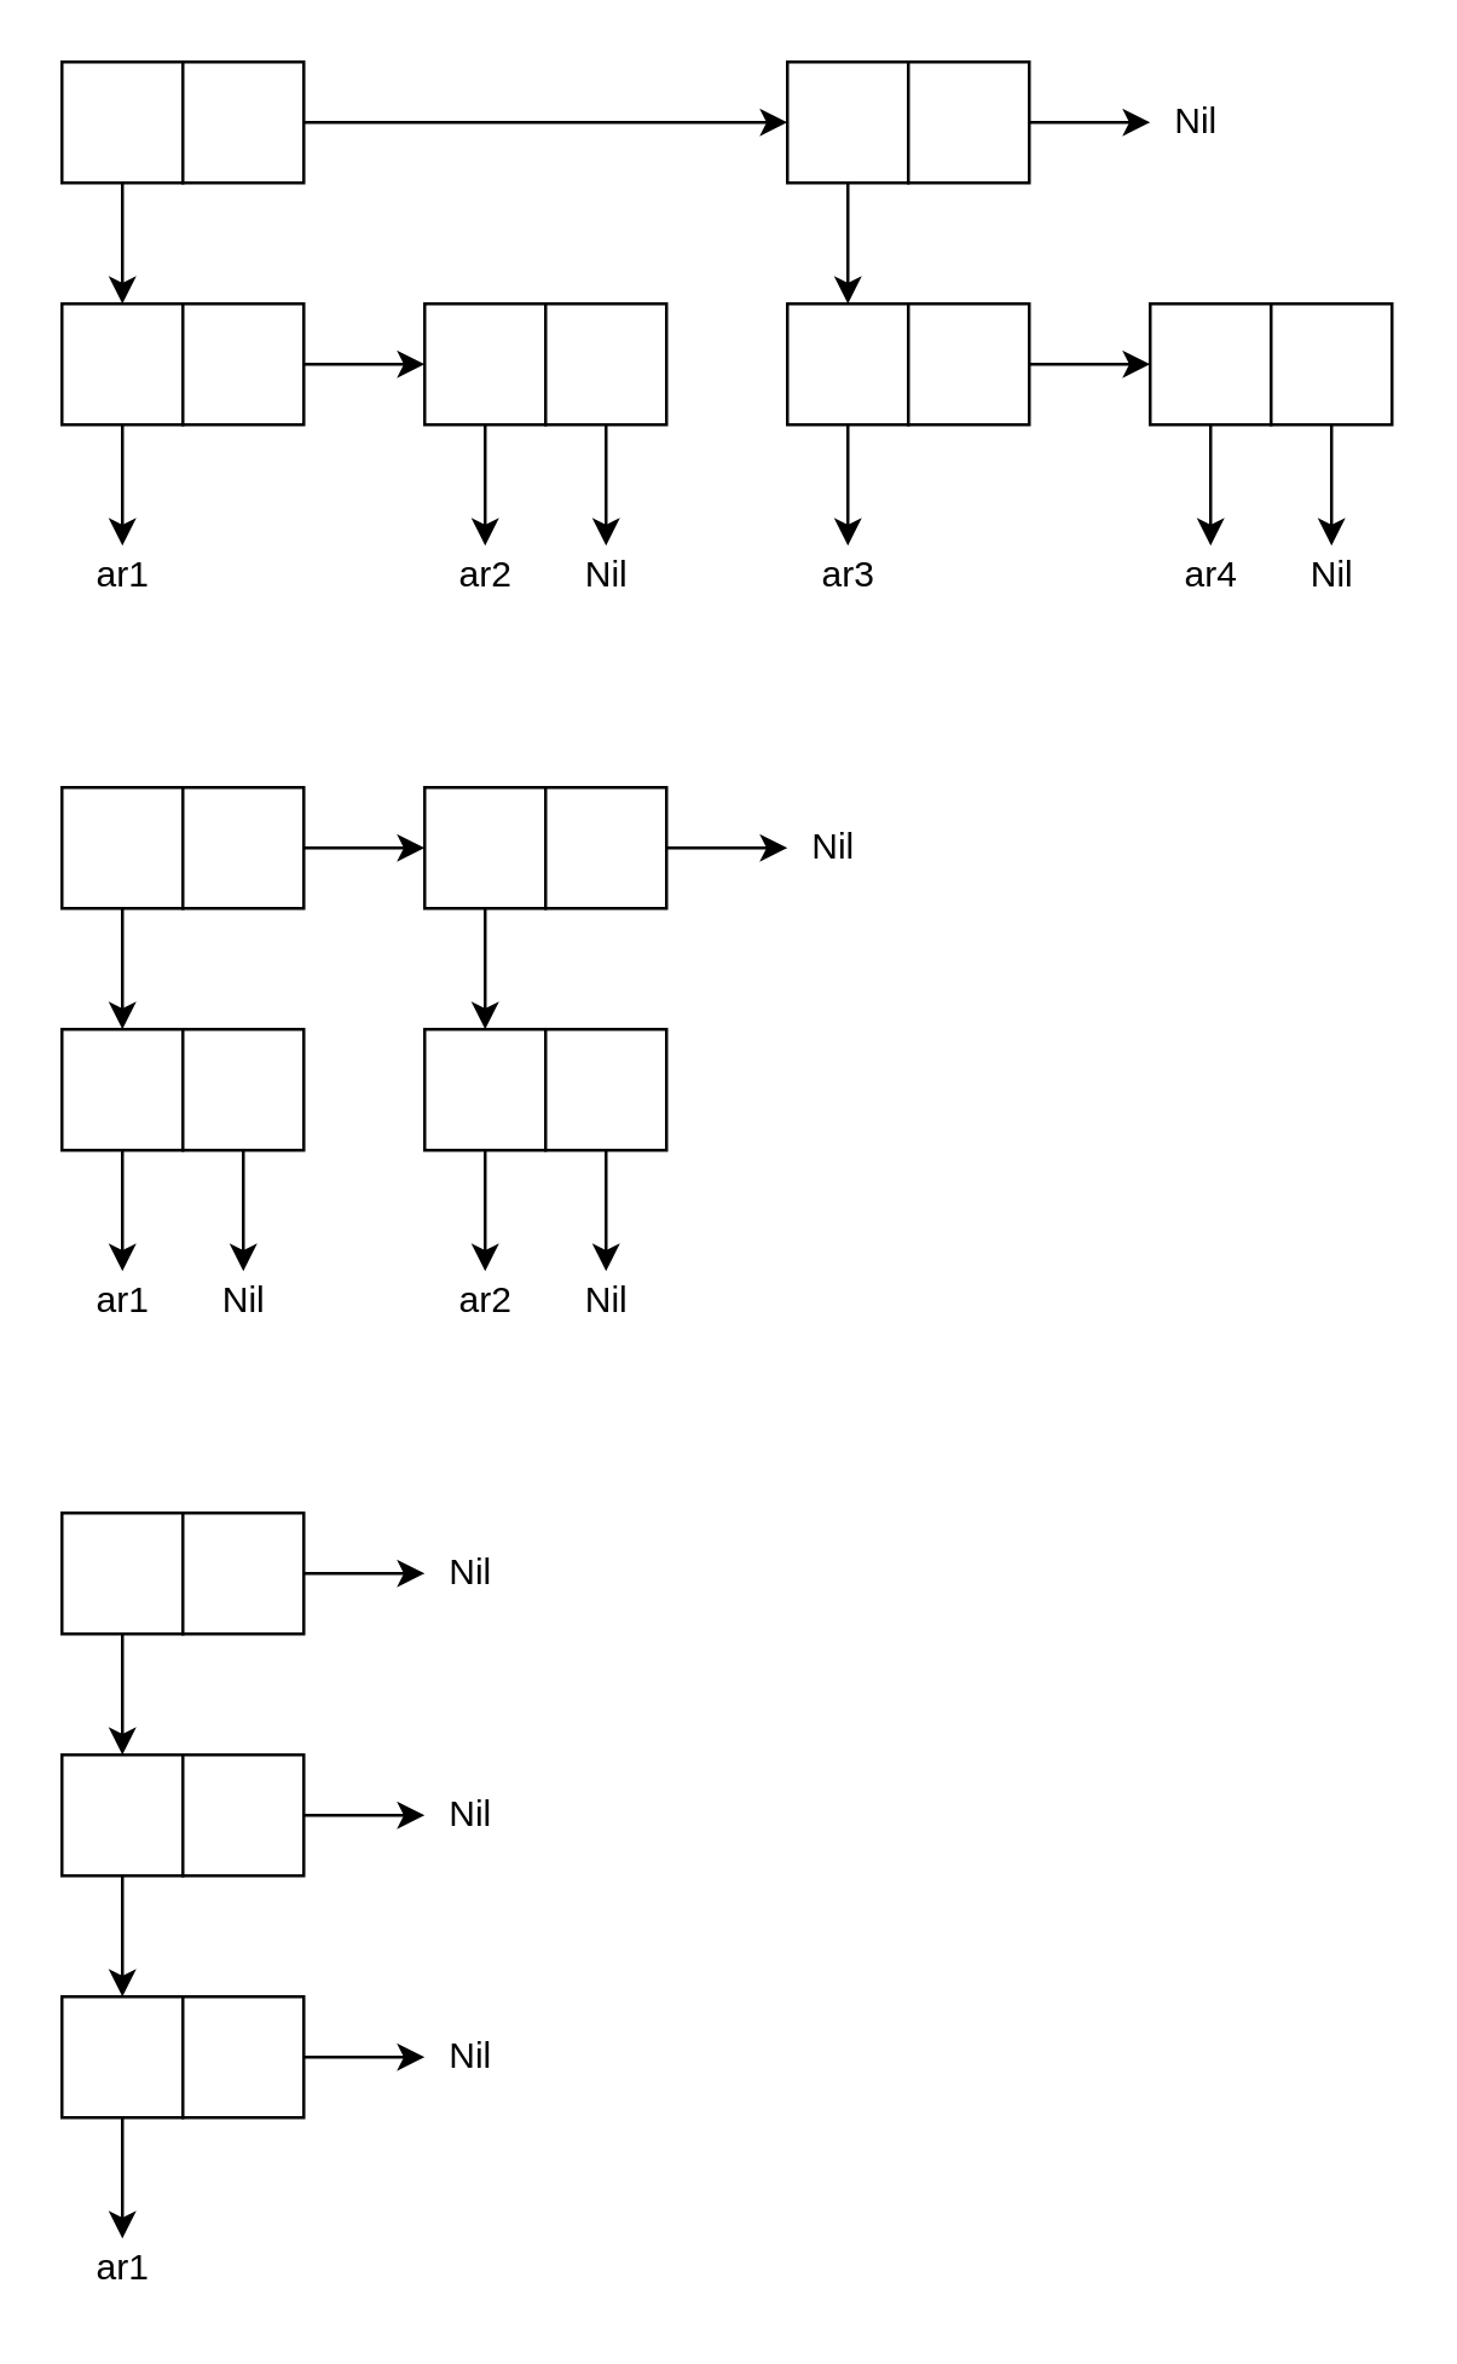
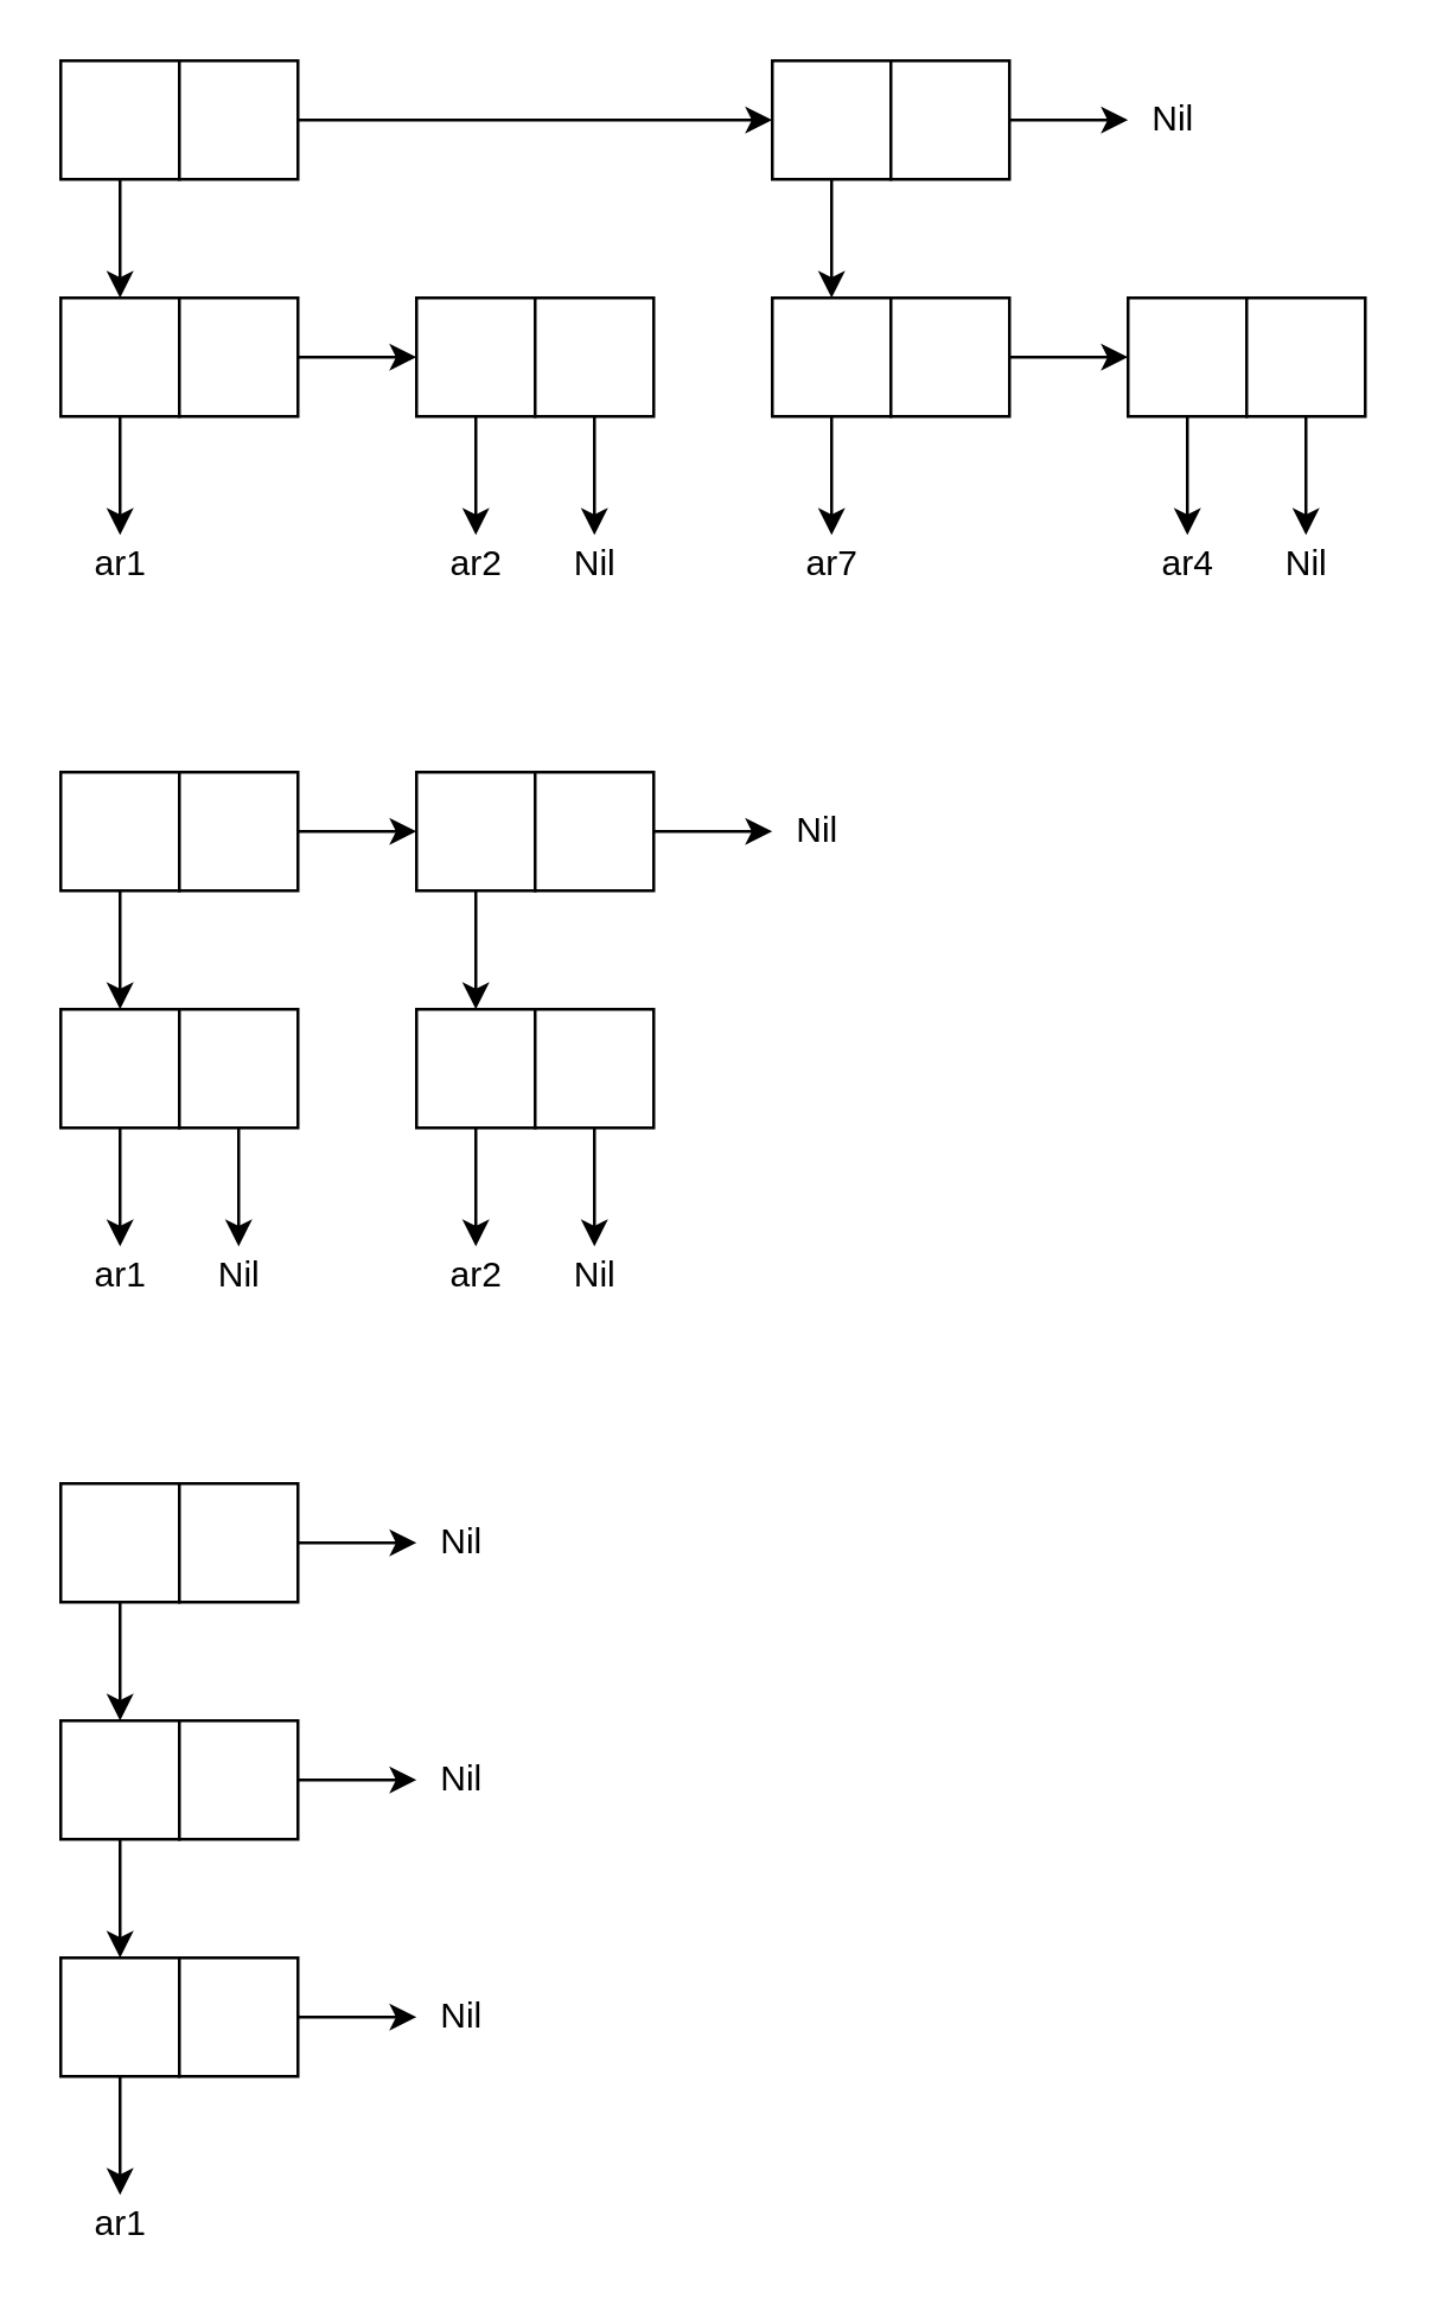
  <mxCell id="0" />
  <mxCell id="1" parent="0" />
  <mxCell id="2" style="edgeStyle=orthogonalEdgeStyle;rounded=0;orthogonalLoop=1;jettySize=auto;html=1;exitX=0.5;exitY=1;exitDx=0;exitDy=0;entryX=0.5;entryY=0;entryDx=0;entryDy=0;" edge="1" parent="1" source="3" target="7"><mxGeometry relative="1" as="geometry" /></mxCell>
  <mxCell id="3" value="" style="rounded=0;whiteSpace=wrap;html=1;" vertex="1" parent="1"><mxGeometry x="20" y="20" width="40" height="40" as="geometry" /></mxCell>
  <mxCell id="4" style="edgeStyle=orthogonalEdgeStyle;rounded=0;orthogonalLoop=1;jettySize=auto;html=1;exitX=1;exitY=0.5;exitDx=0;exitDy=0;entryX=0;entryY=0.5;entryDx=0;entryDy=0;" edge="1" parent="1" source="5" target="15"><mxGeometry relative="1" as="geometry" /></mxCell>
  <mxCell id="5" value="" style="rounded=0;whiteSpace=wrap;html=1;" vertex="1" parent="1"><mxGeometry x="60" y="20" width="40" height="40" as="geometry" /></mxCell>
  <mxCell id="6" style="edgeStyle=orthogonalEdgeStyle;rounded=0;orthogonalLoop=1;jettySize=auto;html=1;exitX=0.5;exitY=1;exitDx=0;exitDy=0;" edge="1" parent="1" source="7"><mxGeometry relative="1" as="geometry"><mxPoint x="40" y="180" as="targetPoint" /></mxGeometry></mxCell>
  <mxCell id="7" value="" style="rounded=0;whiteSpace=wrap;html=1;" vertex="1" parent="1"><mxGeometry x="20" y="100" width="40" height="40" as="geometry" /></mxCell>
  <mxCell id="8" style="edgeStyle=orthogonalEdgeStyle;rounded=0;orthogonalLoop=1;jettySize=auto;html=1;exitX=1;exitY=0.5;exitDx=0;exitDy=0;entryX=0;entryY=0.5;entryDx=0;entryDy=0;" edge="1" parent="1" source="9" target="11"><mxGeometry relative="1" as="geometry" /></mxCell>
  <mxCell id="9" value="" style="rounded=0;whiteSpace=wrap;html=1;" vertex="1" parent="1"><mxGeometry x="60" y="100" width="40" height="40" as="geometry" /></mxCell>
  <mxCell id="10" style="edgeStyle=orthogonalEdgeStyle;rounded=0;orthogonalLoop=1;jettySize=auto;html=1;exitX=0.5;exitY=1;exitDx=0;exitDy=0;" edge="1" parent="1" source="11"><mxGeometry relative="1" as="geometry"><mxPoint x="160" y="180" as="targetPoint" /></mxGeometry></mxCell>
  <mxCell id="11" value="" style="rounded=0;whiteSpace=wrap;html=1;" vertex="1" parent="1"><mxGeometry x="140" y="100" width="40" height="40" as="geometry" /></mxCell>
  <mxCell id="12" style="edgeStyle=orthogonalEdgeStyle;rounded=0;orthogonalLoop=1;jettySize=auto;html=1;exitX=0.5;exitY=1;exitDx=0;exitDy=0;" edge="1" parent="1" source="13"><mxGeometry relative="1" as="geometry"><mxPoint x="200" y="180" as="targetPoint" /></mxGeometry></mxCell>
  <mxCell id="13" value="" style="rounded=0;whiteSpace=wrap;html=1;" vertex="1" parent="1"><mxGeometry x="180" y="100" width="40" height="40" as="geometry" /></mxCell>
  <mxCell id="14" style="edgeStyle=orthogonalEdgeStyle;rounded=0;orthogonalLoop=1;jettySize=auto;html=1;exitX=0.5;exitY=1;exitDx=0;exitDy=0;entryX=0.5;entryY=0;entryDx=0;entryDy=0;" edge="1" parent="1" source="15" target="19"><mxGeometry relative="1" as="geometry" /></mxCell>
  <mxCell id="15" value="" style="rounded=0;whiteSpace=wrap;html=1;" vertex="1" parent="1"><mxGeometry x="260" y="20" width="40" height="40" as="geometry" /></mxCell>
  <mxCell id="16" style="edgeStyle=orthogonalEdgeStyle;rounded=0;orthogonalLoop=1;jettySize=auto;html=1;exitX=1;exitY=0.5;exitDx=0;exitDy=0;" edge="1" parent="1" source="17"><mxGeometry relative="1" as="geometry"><mxPoint x="380" y="40" as="targetPoint" /></mxGeometry></mxCell>
  <mxCell id="17" value="" style="rounded=0;whiteSpace=wrap;html=1;" vertex="1" parent="1"><mxGeometry x="300" y="20" width="40" height="40" as="geometry" /></mxCell>
  <mxCell id="18" style="edgeStyle=orthogonalEdgeStyle;rounded=0;orthogonalLoop=1;jettySize=auto;html=1;exitX=0.5;exitY=1;exitDx=0;exitDy=0;" edge="1" parent="1" source="19"><mxGeometry relative="1" as="geometry"><mxPoint x="280" y="180" as="targetPoint" /></mxGeometry></mxCell>
  <mxCell id="19" value="" style="rounded=0;whiteSpace=wrap;html=1;" vertex="1" parent="1"><mxGeometry x="260" y="100" width="40" height="40" as="geometry" /></mxCell>
  <mxCell id="20" style="edgeStyle=orthogonalEdgeStyle;rounded=0;orthogonalLoop=1;jettySize=auto;html=1;exitX=1;exitY=0.5;exitDx=0;exitDy=0;entryX=0;entryY=0.5;entryDx=0;entryDy=0;" edge="1" parent="1" source="21" target="23"><mxGeometry relative="1" as="geometry" /></mxCell>
  <mxCell id="21" value="" style="rounded=0;whiteSpace=wrap;html=1;" vertex="1" parent="1"><mxGeometry x="300" y="100" width="40" height="40" as="geometry" /></mxCell>
  <mxCell id="22" style="edgeStyle=orthogonalEdgeStyle;rounded=0;orthogonalLoop=1;jettySize=auto;html=1;exitX=0.5;exitY=1;exitDx=0;exitDy=0;" edge="1" parent="1" source="23"><mxGeometry relative="1" as="geometry"><mxPoint x="400" y="180" as="targetPoint" /></mxGeometry></mxCell>
  <mxCell id="23" value="" style="rounded=0;whiteSpace=wrap;html=1;" vertex="1" parent="1"><mxGeometry x="380" y="100" width="40" height="40" as="geometry" /></mxCell>
  <mxCell id="24" style="edgeStyle=orthogonalEdgeStyle;rounded=0;orthogonalLoop=1;jettySize=auto;html=1;exitX=0.5;exitY=1;exitDx=0;exitDy=0;" edge="1" parent="1" source="25"><mxGeometry relative="1" as="geometry"><mxPoint x="440" y="180" as="targetPoint" /></mxGeometry></mxCell>
  <mxCell id="25" value="" style="rounded=0;whiteSpace=wrap;html=1;" vertex="1" parent="1"><mxGeometry x="420" y="100" width="40" height="40" as="geometry" /></mxCell>
  <mxCell id="26" value="Nil" style="text;html=1;align=center;verticalAlign=middle;resizable=0;points=[];autosize=1;strokeColor=none;" vertex="1" parent="1"><mxGeometry x="380" y="30" width="30" height="20" as="geometry" /></mxCell>
  <mxCell id="27" value="Nil" style="text;html=1;align=center;verticalAlign=middle;resizable=0;points=[];autosize=1;strokeColor=none;" vertex="1" parent="1"><mxGeometry x="425" y="180" width="30" height="20" as="geometry" /></mxCell>
  <mxCell id="28" value="Nil" style="text;html=1;align=center;verticalAlign=middle;resizable=0;points=[];autosize=1;strokeColor=none;" vertex="1" parent="1"><mxGeometry x="185" y="180" width="30" height="20" as="geometry" /></mxCell>
  <mxCell id="29" value="ar1" style="text;html=1;align=center;verticalAlign=middle;resizable=0;points=[];autosize=1;strokeColor=none;" vertex="1" parent="1"><mxGeometry x="25" y="180" width="30" height="20" as="geometry" /></mxCell>
  <mxCell id="30" value="ar2" style="text;html=1;align=center;verticalAlign=middle;resizable=0;points=[];autosize=1;strokeColor=none;" vertex="1" parent="1"><mxGeometry x="145" y="180" width="30" height="20" as="geometry" /></mxCell>
- <mxCell id="31" value="ar3" style="text;html=1;align=center;verticalAlign=middle;resizable=0;points=[];autosize=1;strokeColor=none;" vertex="1" parent="1"><mxGeometry x="265" y="180" width="30" height="20" as="geometry" /></mxCell>
+ <mxCell id="31" value="ar7" style="text;html=1;align=center;verticalAlign=middle;resizable=0;points=[];autosize=1;strokeColor=none;" vertex="1" parent="1"><mxGeometry x="265" y="180" width="30" height="20" as="geometry" /></mxCell>
  <mxCell id="32" value="ar4" style="text;html=1;align=center;verticalAlign=middle;resizable=0;points=[];autosize=1;strokeColor=none;" vertex="1" parent="1"><mxGeometry x="385" y="180" width="30" height="20" as="geometry" /></mxCell>
  <mxCell id="33" style="edgeStyle=orthogonalEdgeStyle;rounded=0;orthogonalLoop=1;jettySize=auto;html=1;exitX=0.5;exitY=1;exitDx=0;exitDy=0;entryX=0.5;entryY=0;entryDx=0;entryDy=0;" edge="1" source="34" target="38" parent="1"><mxGeometry relative="1" as="geometry" /></mxCell>
  <mxCell id="34" value="" style="rounded=0;whiteSpace=wrap;html=1;" vertex="1" parent="1"><mxGeometry x="20" y="260" width="40" height="40" as="geometry" /></mxCell>
  <mxCell id="35" style="edgeStyle=orthogonalEdgeStyle;rounded=0;orthogonalLoop=1;jettySize=auto;html=1;exitX=1;exitY=0.5;exitDx=0;exitDy=0;" edge="1" source="36" parent="1"><mxGeometry relative="1" as="geometry"><mxPoint x="140" y="280" as="targetPoint" /></mxGeometry></mxCell>
  <mxCell id="36" value="" style="rounded=0;whiteSpace=wrap;html=1;" vertex="1" parent="1"><mxGeometry x="60" y="260" width="40" height="40" as="geometry" /></mxCell>
  <mxCell id="37" style="edgeStyle=orthogonalEdgeStyle;rounded=0;orthogonalLoop=1;jettySize=auto;html=1;exitX=0.5;exitY=1;exitDx=0;exitDy=0;" edge="1" source="38" parent="1"><mxGeometry relative="1" as="geometry"><mxPoint x="40" y="420" as="targetPoint" /></mxGeometry></mxCell>
  <mxCell id="38" value="" style="rounded=0;whiteSpace=wrap;html=1;" vertex="1" parent="1"><mxGeometry x="20" y="340" width="40" height="40" as="geometry" /></mxCell>
  <mxCell id="39" style="edgeStyle=orthogonalEdgeStyle;rounded=0;orthogonalLoop=1;jettySize=auto;html=1;exitX=0.5;exitY=1;exitDx=0;exitDy=0;" edge="1" parent="1" source="40"><mxGeometry relative="1" as="geometry"><mxPoint x="80" y="420" as="targetPoint" /></mxGeometry></mxCell>
  <mxCell id="40" value="" style="rounded=0;whiteSpace=wrap;html=1;" vertex="1" parent="1"><mxGeometry x="60" y="340" width="40" height="40" as="geometry" /></mxCell>
  <mxCell id="41" style="edgeStyle=orthogonalEdgeStyle;rounded=0;orthogonalLoop=1;jettySize=auto;html=1;exitX=0.5;exitY=1;exitDx=0;exitDy=0;" edge="1" source="42" parent="1"><mxGeometry relative="1" as="geometry"><mxPoint x="160" y="420" as="targetPoint" /></mxGeometry></mxCell>
  <mxCell id="42" value="" style="rounded=0;whiteSpace=wrap;html=1;" vertex="1" parent="1"><mxGeometry x="140" y="340" width="40" height="40" as="geometry" /></mxCell>
  <mxCell id="43" style="edgeStyle=orthogonalEdgeStyle;rounded=0;orthogonalLoop=1;jettySize=auto;html=1;exitX=0.5;exitY=1;exitDx=0;exitDy=0;" edge="1" source="44" parent="1"><mxGeometry relative="1" as="geometry"><mxPoint x="200" y="420" as="targetPoint" /></mxGeometry></mxCell>
  <mxCell id="44" value="" style="rounded=0;whiteSpace=wrap;html=1;" vertex="1" parent="1"><mxGeometry x="180" y="340" width="40" height="40" as="geometry" /></mxCell>
  <mxCell id="45" value="Nil" style="text;html=1;align=center;verticalAlign=middle;resizable=0;points=[];autosize=1;strokeColor=none;" vertex="1" parent="1"><mxGeometry x="185" y="420" width="30" height="20" as="geometry" /></mxCell>
  <mxCell id="46" value="ar1" style="text;html=1;align=center;verticalAlign=middle;resizable=0;points=[];autosize=1;strokeColor=none;" vertex="1" parent="1"><mxGeometry x="25" y="420" width="30" height="20" as="geometry" /></mxCell>
  <mxCell id="47" value="ar2" style="text;html=1;align=center;verticalAlign=middle;resizable=0;points=[];autosize=1;strokeColor=none;" vertex="1" parent="1"><mxGeometry x="145" y="420" width="30" height="20" as="geometry" /></mxCell>
  <mxCell id="48" style="edgeStyle=orthogonalEdgeStyle;rounded=0;orthogonalLoop=1;jettySize=auto;html=1;exitX=0.5;exitY=1;exitDx=0;exitDy=0;" edge="1" source="49" parent="1"><mxGeometry relative="1" as="geometry"><mxPoint x="160" y="340" as="targetPoint" /></mxGeometry></mxCell>
  <mxCell id="49" value="" style="rounded=0;whiteSpace=wrap;html=1;" vertex="1" parent="1"><mxGeometry x="140" y="260" width="40" height="40" as="geometry" /></mxCell>
  <mxCell id="50" style="edgeStyle=orthogonalEdgeStyle;rounded=0;orthogonalLoop=1;jettySize=auto;html=1;exitX=1;exitY=0.5;exitDx=0;exitDy=0;" edge="1" parent="1" source="51"><mxGeometry relative="1" as="geometry"><mxPoint x="260" y="280" as="targetPoint" /></mxGeometry></mxCell>
  <mxCell id="51" value="" style="rounded=0;whiteSpace=wrap;html=1;" vertex="1" parent="1"><mxGeometry x="180" y="260" width="40" height="40" as="geometry" /></mxCell>
  <mxCell id="52" value="Nil" style="text;html=1;align=center;verticalAlign=middle;resizable=0;points=[];autosize=1;strokeColor=none;" vertex="1" parent="1"><mxGeometry x="65" y="420" width="30" height="20" as="geometry" /></mxCell>
  <mxCell id="53" value="Nil" style="text;html=1;align=center;verticalAlign=middle;resizable=0;points=[];autosize=1;strokeColor=none;" vertex="1" parent="1"><mxGeometry x="260" y="270" width="30" height="20" as="geometry" /></mxCell>
  <mxCell id="54" style="edgeStyle=orthogonalEdgeStyle;rounded=0;orthogonalLoop=1;jettySize=auto;html=1;exitX=0.5;exitY=1;exitDx=0;exitDy=0;" edge="1" source="55" parent="1"><mxGeometry relative="1" as="geometry"><mxPoint x="40" y="660" as="targetPoint" /></mxGeometry></mxCell>
  <mxCell id="55" value="" style="rounded=0;whiteSpace=wrap;html=1;" vertex="1" parent="1"><mxGeometry x="20" y="580" width="40" height="40" as="geometry" /></mxCell>
  <mxCell id="56" style="edgeStyle=orthogonalEdgeStyle;rounded=0;orthogonalLoop=1;jettySize=auto;html=1;exitX=1;exitY=0.5;exitDx=0;exitDy=0;" edge="1" parent="1" source="57"><mxGeometry relative="1" as="geometry"><mxPoint x="140" y="600" as="targetPoint" /></mxGeometry></mxCell>
  <mxCell id="57" value="" style="rounded=0;whiteSpace=wrap;html=1;" vertex="1" parent="1"><mxGeometry x="60" y="580" width="40" height="40" as="geometry" /></mxCell>
  <mxCell id="58" style="edgeStyle=orthogonalEdgeStyle;rounded=0;orthogonalLoop=1;jettySize=auto;html=1;exitX=0.5;exitY=1;exitDx=0;exitDy=0;" edge="1" source="59" parent="1"><mxGeometry relative="1" as="geometry"><mxPoint x="40" y="580" as="targetPoint" /></mxGeometry></mxCell>
  <mxCell id="59" value="" style="rounded=0;whiteSpace=wrap;html=1;" vertex="1" parent="1"><mxGeometry x="20" y="500" width="40" height="40" as="geometry" /></mxCell>
  <mxCell id="60" style="edgeStyle=orthogonalEdgeStyle;rounded=0;orthogonalLoop=1;jettySize=auto;html=1;exitX=1;exitY=0.5;exitDx=0;exitDy=0;" edge="1" source="61" parent="1"><mxGeometry relative="1" as="geometry"><mxPoint x="140" y="520" as="targetPoint" /></mxGeometry></mxCell>
  <mxCell id="61" value="" style="rounded=0;whiteSpace=wrap;html=1;" vertex="1" parent="1"><mxGeometry x="60" y="500" width="40" height="40" as="geometry" /></mxCell>
  <mxCell id="62" value="Nil" style="text;html=1;align=center;verticalAlign=middle;resizable=0;points=[];autosize=1;strokeColor=none;" vertex="1" parent="1"><mxGeometry x="140" y="510" width="30" height="20" as="geometry" /></mxCell>
  <mxCell id="63" value="Nil" style="text;html=1;align=center;verticalAlign=middle;resizable=0;points=[];autosize=1;strokeColor=none;" vertex="1" parent="1"><mxGeometry x="140" y="590" width="30" height="20" as="geometry" /></mxCell>
  <mxCell id="64" style="edgeStyle=orthogonalEdgeStyle;rounded=0;orthogonalLoop=1;jettySize=auto;html=1;exitX=0.5;exitY=1;exitDx=0;exitDy=0;" edge="1" source="65" parent="1"><mxGeometry relative="1" as="geometry"><mxPoint x="40" y="740" as="targetPoint" /></mxGeometry></mxCell>
  <mxCell id="65" value="" style="rounded=0;whiteSpace=wrap;html=1;" vertex="1" parent="1"><mxGeometry x="20" y="660" width="40" height="40" as="geometry" /></mxCell>
  <mxCell id="66" style="edgeStyle=orthogonalEdgeStyle;rounded=0;orthogonalLoop=1;jettySize=auto;html=1;exitX=1;exitY=0.5;exitDx=0;exitDy=0;" edge="1" source="67" parent="1"><mxGeometry relative="1" as="geometry"><mxPoint x="140" y="680" as="targetPoint" /></mxGeometry></mxCell>
  <mxCell id="67" value="" style="rounded=0;whiteSpace=wrap;html=1;" vertex="1" parent="1"><mxGeometry x="60" y="660" width="40" height="40" as="geometry" /></mxCell>
  <mxCell id="68" value="Nil" style="text;html=1;align=center;verticalAlign=middle;resizable=0;points=[];autosize=1;strokeColor=none;" vertex="1" parent="1"><mxGeometry x="140" y="670" width="30" height="20" as="geometry" /></mxCell>
  <mxCell id="69" value="ar1" style="text;html=1;align=center;verticalAlign=middle;resizable=0;points=[];autosize=1;strokeColor=none;" vertex="1" parent="1"><mxGeometry x="25" y="740" width="30" height="20" as="geometry" /></mxCell>
